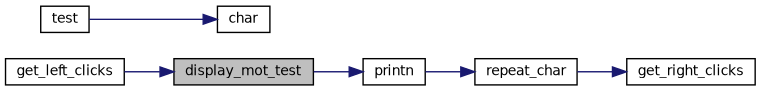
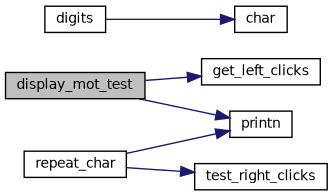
  digraph {
    rankdir=LR
    node [color=black fillcolor=white fontname=Helvetica fontsize=10 shape=record style=filled]
    edge [color=midnightblue fontname=Helvetica fontsize=10 labelfontname=Helvetica labelfontsize=10 style=solid]
    n1 [fillcolor=grey75 fontcolor=black height=0.2 label=display_mot_test width=0.4]
    n2 [height=0.2 label=printn width=0.4]
    n3 [height=0.2 label=get_left_clicks width=0.4]
    n4 [height=0.2 label=repeat_char width=0.4]
-   n5 [height=0.2 label=get_right_clicks width=0.4]
-   n6 [height=0.2 label=test width=0.4]
+   n5 [height=0.2 label=test_right_clicks width=0.4]
+   n6 [height=0.2 label=digits width=0.4]
    n7 [height=0.2 label=char width=0.4]
    n1 -> n2
-   n3 -> n1
-   n2 -> n4
+   n1 -> n3
+   n4 -> n2
    n4 -> n5
    n6 -> n7
  }
